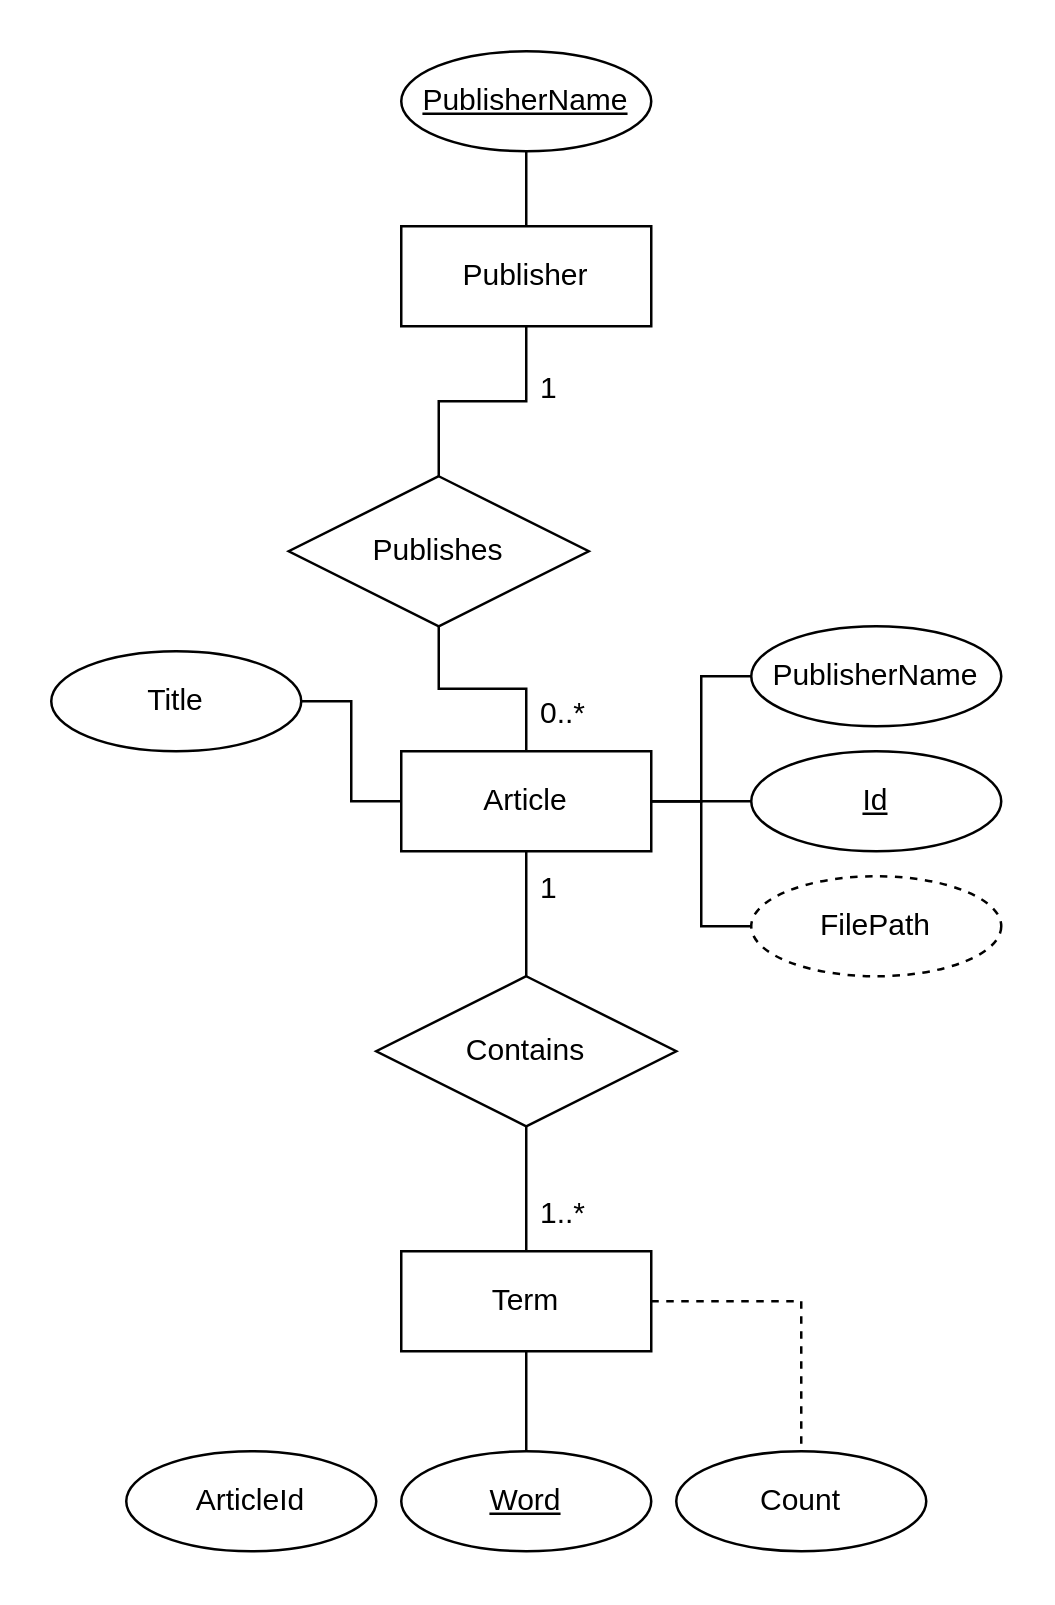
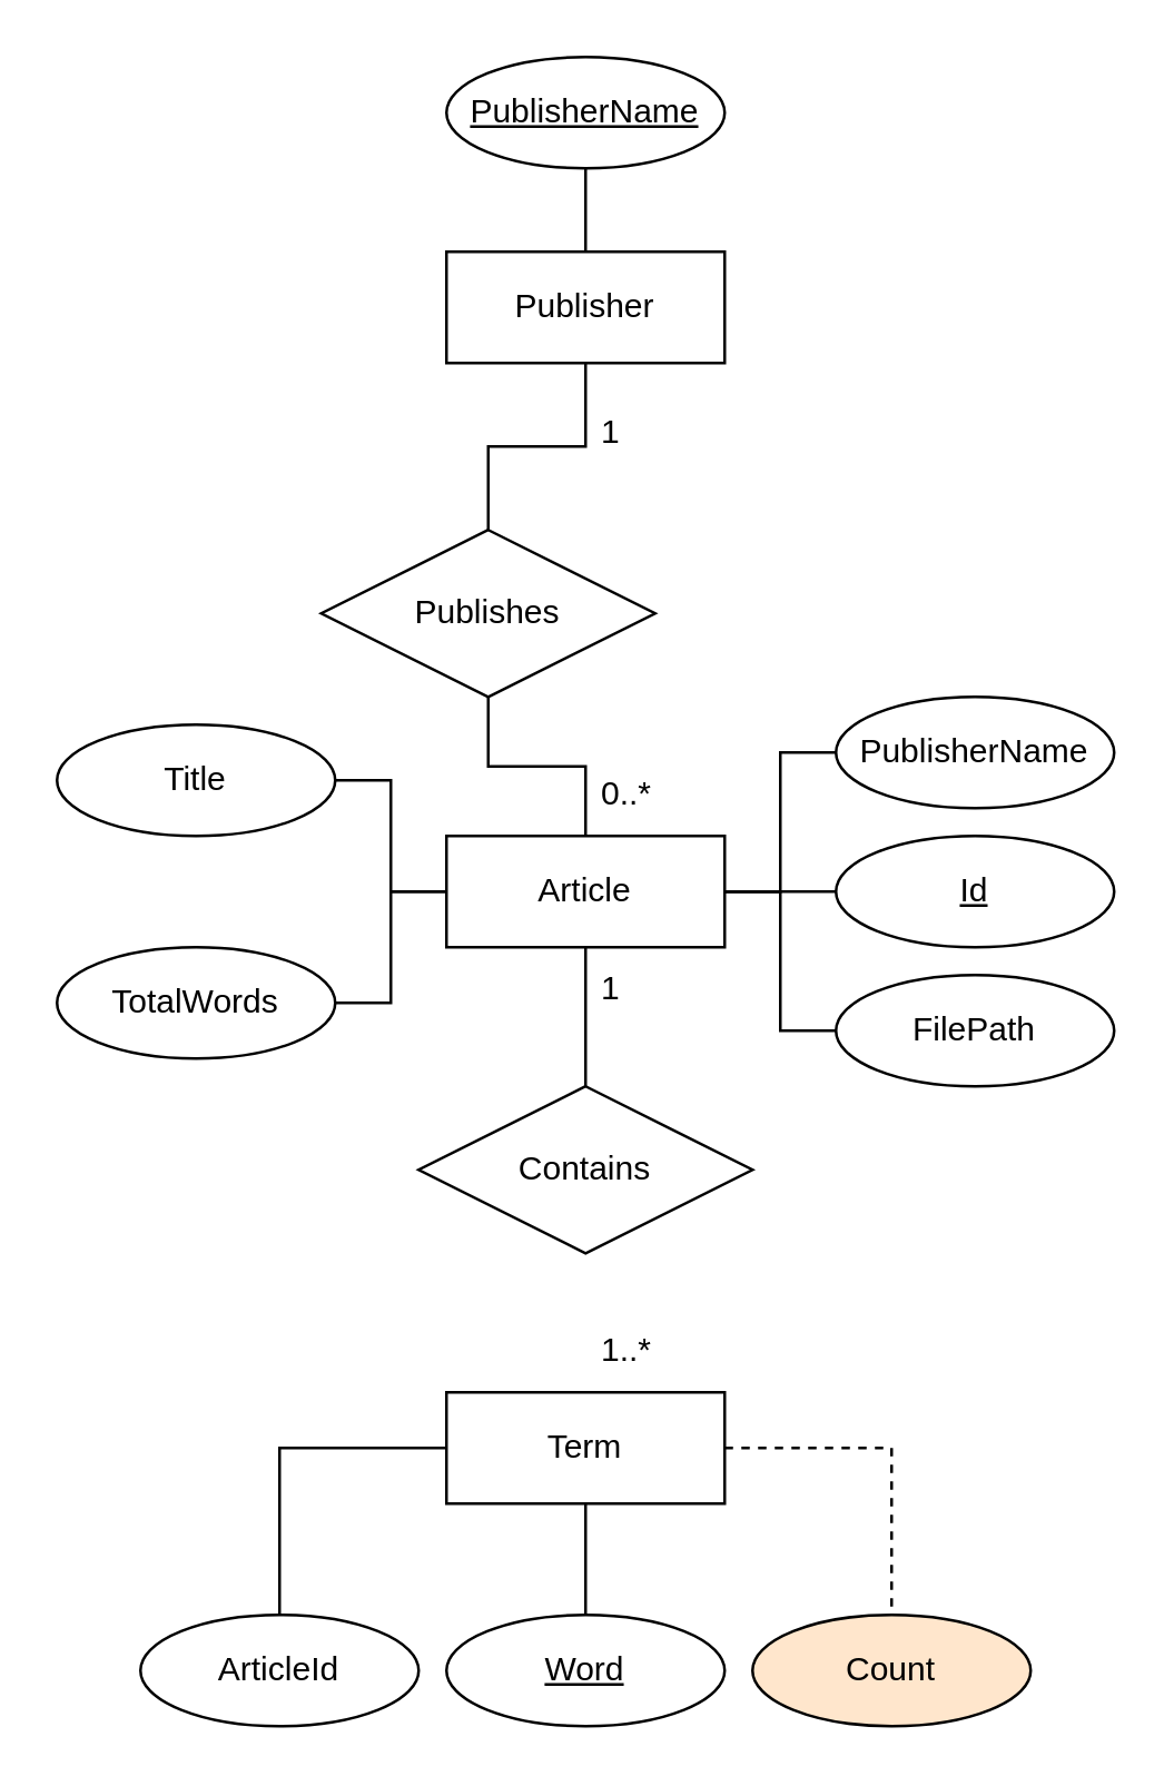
  <mxCell id="0" />
  <mxCell id="1" parent="0" />
  <mxCell id="2" style="edgeStyle=orthogonalEdgeStyle;rounded=0;orthogonalLoop=1;jettySize=auto;html=1;entryX=1;entryY=0.5;entryDx=0;entryDy=0;endArrow=none;endFill=0;" edge="1" parent="1" source="7" target="20"><mxGeometry relative="1" as="geometry" /></mxCell>
+ <mxCell id="3" style="edgeStyle=orthogonalEdgeStyle;rounded=0;orthogonalLoop=1;jettySize=auto;html=1;entryX=1;entryY=0.5;entryDx=0;entryDy=0;endArrow=none;endFill=0;" edge="1" parent="1" source="7" target="18"><mxGeometry relative="1" as="geometry" /></mxCell>
  <mxCell id="4" style="edgeStyle=orthogonalEdgeStyle;rounded=0;orthogonalLoop=1;jettySize=auto;html=1;entryX=0;entryY=0.5;entryDx=0;entryDy=0;endArrow=none;endFill=0;" edge="1" parent="1" source="7" target="22"><mxGeometry relative="1" as="geometry" /></mxCell>
  <mxCell id="5" style="edgeStyle=orthogonalEdgeStyle;rounded=0;orthogonalLoop=1;jettySize=auto;html=1;entryX=0;entryY=0.5;entryDx=0;entryDy=0;endArrow=none;endFill=0;" edge="1" parent="1" source="7" target="21"><mxGeometry relative="1" as="geometry" /></mxCell>
  <mxCell id="6" style="edgeStyle=orthogonalEdgeStyle;rounded=0;orthogonalLoop=1;jettySize=auto;html=1;entryX=0;entryY=0.5;entryDx=0;entryDy=0;endArrow=none;endFill=0;" edge="1" parent="1" source="7" target="19"><mxGeometry relative="1" as="geometry" /></mxCell>
  <mxCell id="7" value="Article" style="whiteSpace=wrap;html=1;align=center;" vertex="1" parent="1"><mxGeometry x="160" y="300" width="100" height="40" as="geometry" /></mxCell>
  <mxCell id="8" style="edgeStyle=orthogonalEdgeStyle;rounded=0;orthogonalLoop=1;jettySize=auto;html=1;entryX=0.5;entryY=1;entryDx=0;entryDy=0;endArrow=none;endFill=0;" edge="1" parent="1" source="10" target="23"><mxGeometry relative="1" as="geometry" /></mxCell>
  <mxCell id="9" style="edgeStyle=orthogonalEdgeStyle;rounded=0;orthogonalLoop=1;jettySize=auto;html=1;entryX=0.5;entryY=0;entryDx=0;entryDy=0;endArrow=none;endFill=0;" edge="1" parent="1" source="10" target="27"><mxGeometry relative="1" as="geometry" /></mxCell>
  <mxCell id="10" value="Publisher" style="whiteSpace=wrap;html=1;align=center;" vertex="1" parent="1"><mxGeometry x="160" y="90" width="100" height="40" as="geometry" /></mxCell>
  <mxCell id="11" style="edgeStyle=orthogonalEdgeStyle;rounded=0;orthogonalLoop=1;jettySize=auto;html=1;entryX=0.5;entryY=0;entryDx=0;entryDy=0;endArrow=none;endFill=0;" edge="1" parent="1" source="14" target="16"><mxGeometry relative="1" as="geometry" /></mxCell>
  <mxCell id="12" style="edgeStyle=orthogonalEdgeStyle;rounded=0;orthogonalLoop=1;jettySize=auto;html=1;entryX=0.5;entryY=0;entryDx=0;entryDy=0;endArrow=none;endFill=0;dashed=1;" edge="1" parent="1" source="14" target="17"><mxGeometry relative="1" as="geometry" /></mxCell>
- <mxCell id="13" style="edgeStyle=orthogonalEdgeStyle;rounded=0;orthogonalLoop=1;jettySize=auto;html=1;entryX=0.5;entryY=1;entryDx=0;entryDy=0;endArrow=none;endFill=0;" edge="1" parent="1" source="14" target="25"><mxGeometry relative="1" as="geometry" /></mxCell>
+ <mxCell id="13" style="edgeStyle=orthogonalEdgeStyle;rounded=0;orthogonalLoop=1;jettySize=auto;html=1;endArrow=none;endFill=0;" edge="1" parent="1" source="14" target="15"><mxGeometry relative="1" as="geometry" /></mxCell>
  <mxCell id="14" value="Term" style="whiteSpace=wrap;html=1;align=center;" vertex="1" parent="1"><mxGeometry x="160" y="500" width="100" height="40" as="geometry" /></mxCell>
  <mxCell id="15" value="ArticleId" style="ellipse;whiteSpace=wrap;html=1;align=center;" vertex="1" parent="1"><mxGeometry x="50" y="580" width="100" height="40" as="geometry" /></mxCell>
  <mxCell id="16" value="&lt;u&gt;Word&lt;/u&gt;" style="ellipse;whiteSpace=wrap;html=1;align=center;" vertex="1" parent="1"><mxGeometry x="160" y="580" width="100" height="40" as="geometry" /></mxCell>
- <mxCell id="17" value="Count" style="ellipse;whiteSpace=wrap;html=1;align=center;" vertex="1" parent="1"><mxGeometry x="270" y="580" width="100" height="40" as="geometry" /></mxCell>
- <mxCell id="19" value="FilePath" style="ellipse;whiteSpace=wrap;html=1;align=center;dashed=1;" vertex="1" parent="1"><mxGeometry x="300" y="350" width="100" height="40" as="geometry" /></mxCell>
+ <mxCell id="17" value="Count" style="ellipse;whiteSpace=wrap;html=1;align=center;fillColor=#ffe6cc;" vertex="1" parent="1"><mxGeometry x="270" y="580" width="100" height="40" as="geometry" /></mxCell>
+ <mxCell id="18" value="TotalWords" style="ellipse;whiteSpace=wrap;html=1;align=center;" vertex="1" parent="1"><mxGeometry x="20" y="340" width="100" height="40" as="geometry" /></mxCell>
+ <mxCell id="19" value="FilePath" style="ellipse;whiteSpace=wrap;html=1;align=center;" vertex="1" parent="1"><mxGeometry x="300" y="350" width="100" height="40" as="geometry" /></mxCell>
  <mxCell id="20" value="Title" style="ellipse;whiteSpace=wrap;html=1;align=center;" vertex="1" parent="1"><mxGeometry x="20" y="260" width="100" height="40" as="geometry" /></mxCell>
  <mxCell id="21" value="PublisherName" style="ellipse;whiteSpace=wrap;html=1;align=center;" vertex="1" parent="1"><mxGeometry x="300" y="250" width="100" height="40" as="geometry" /></mxCell>
  <mxCell id="22" value="&lt;u&gt;Id&lt;/u&gt;" style="ellipse;whiteSpace=wrap;html=1;align=center;" vertex="1" parent="1"><mxGeometry x="300" y="300" width="100" height="40" as="geometry" /></mxCell>
  <mxCell id="23" value="&lt;u&gt;PublisherName&lt;/u&gt;" style="ellipse;whiteSpace=wrap;html=1;align=center;" vertex="1" parent="1"><mxGeometry x="160" width="100" height="40" as="geometry" y="20" /></mxCell>
  <mxCell id="24" style="edgeStyle=orthogonalEdgeStyle;rounded=0;orthogonalLoop=1;jettySize=auto;html=1;entryX=0.5;entryY=1;entryDx=0;entryDy=0;endArrow=none;endFill=0;" edge="1" parent="1" source="25" target="7"><mxGeometry relative="1" as="geometry" /></mxCell>
  <mxCell id="25" value="Contains" style="shape=rhombus;perimeter=rhombusPerimeter;whiteSpace=wrap;html=1;align=center;" vertex="1" parent="1"><mxGeometry x="150" y="390" width="120" height="60" as="geometry" /></mxCell>
  <mxCell id="26" style="edgeStyle=orthogonalEdgeStyle;rounded=0;orthogonalLoop=1;jettySize=auto;html=1;entryX=0.5;entryY=0;entryDx=0;entryDy=0;endArrow=none;endFill=0;" edge="1" parent="1" source="27" target="7"><mxGeometry relative="1" as="geometry" /></mxCell>
  <mxCell id="27" value="Publishes" style="shape=rhombus;perimeter=rhombusPerimeter;whiteSpace=wrap;html=1;align=center;" vertex="1" parent="1"><mxGeometry x="115" y="190" width="120" height="60" as="geometry" /></mxCell>
  <mxCell id="28" value="0..*" style="text;html=1;strokeColor=none;fillColor=none;align=left;verticalAlign=middle;whiteSpace=wrap;rounded=0;" vertex="1" parent="1"><mxGeometry x="214" y="270" width="50" height="30" as="geometry" /></mxCell>
  <mxCell id="29" value="1" style="text;html=1;strokeColor=none;fillColor=none;align=left;verticalAlign=middle;whiteSpace=wrap;rounded=0;" vertex="1" parent="1"><mxGeometry x="214" y="140" width="50" height="30" as="geometry" /></mxCell>
  <mxCell id="30" style="edgeStyle=orthogonalEdgeStyle;rounded=0;orthogonalLoop=1;jettySize=auto;html=1;exitX=0.5;exitY=1;exitDx=0;exitDy=0;endArrow=none;endFill=0;" edge="1" parent="1" source="28" target="28"><mxGeometry relative="1" as="geometry" /></mxCell>
  <mxCell id="31" value="1..*" style="text;html=1;strokeColor=none;fillColor=none;align=left;verticalAlign=middle;whiteSpace=wrap;rounded=0;" vertex="1" parent="1"><mxGeometry x="214" y="470" width="50" height="30" as="geometry" /></mxCell>
  <mxCell id="32" value="1" style="text;html=1;strokeColor=none;fillColor=none;align=left;verticalAlign=middle;whiteSpace=wrap;rounded=0;" vertex="1" parent="1"><mxGeometry x="214" y="340" width="50" height="30" as="geometry" /></mxCell>
